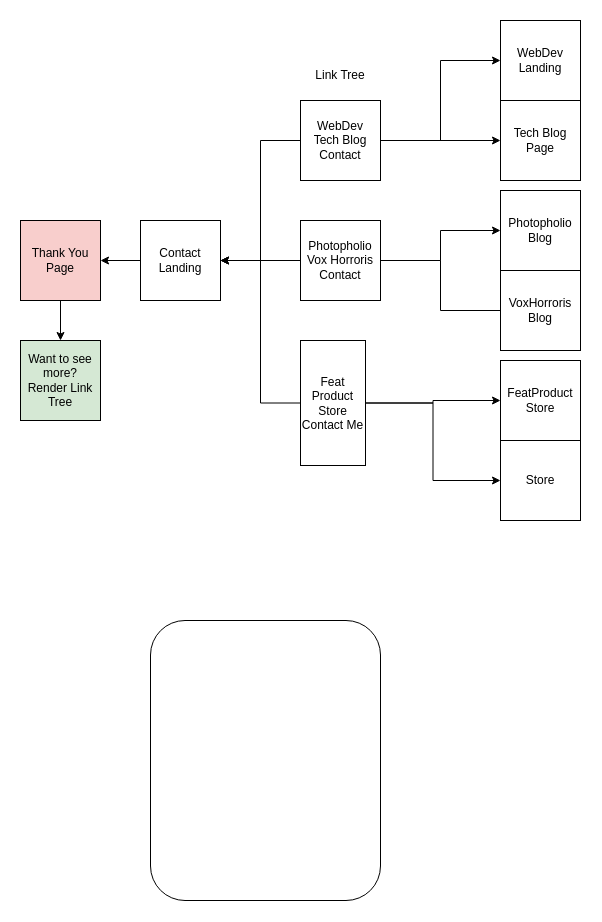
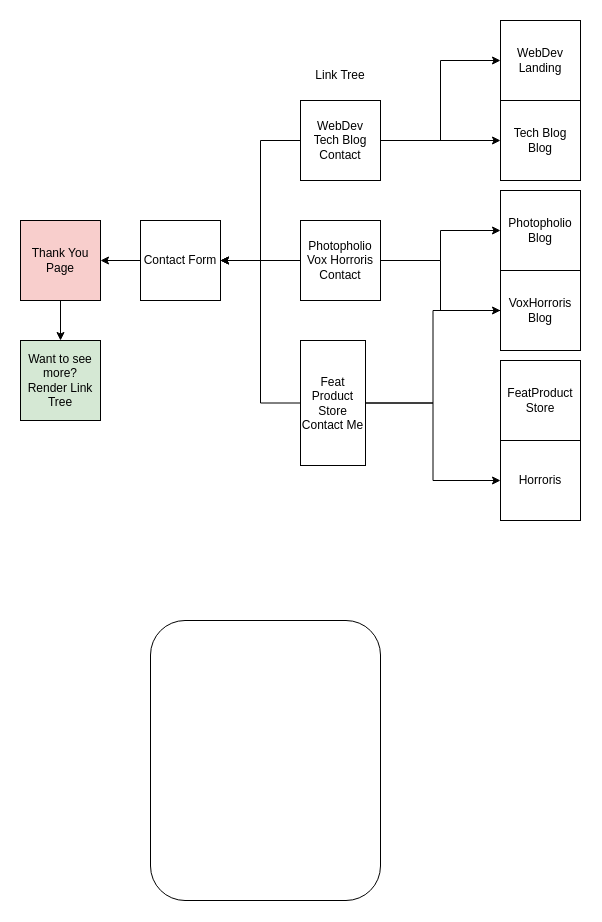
  <mxCell id="0" />
  <mxCell id="1" parent="0" />
  <mxCell id="2" style="edgeStyle=orthogonalEdgeStyle;rounded=0;orthogonalLoop=1;jettySize=auto;html=1;exitX=0.5;exitY=1;exitDx=0;exitDy=0;entryX=0.5;entryY=0;entryDx=0;entryDy=0;" edge="1" parent="1" source="3" target="4"><mxGeometry relative="1" as="geometry" /></mxCell>
  <mxCell id="3" value="Thank You Page" style="whiteSpace=wrap;html=1;aspect=fixed;fillColor=#f8cecc;" vertex="1" parent="1"><mxGeometry x="20" y="220" width="80" height="80" as="geometry" /></mxCell>
  <mxCell id="4" value="Want to see more? &lt;br&gt;Render Link Tree" style="whiteSpace=wrap;html=1;aspect=fixed;fillColor=#d5e8d4;" vertex="1" parent="1"><mxGeometry x="20" y="340" width="80" height="80" as="geometry" /></mxCell>
  <mxCell id="5" style="edgeStyle=orthogonalEdgeStyle;rounded=0;orthogonalLoop=1;jettySize=auto;html=1;exitX=0;exitY=0.5;exitDx=0;exitDy=0;entryX=1;entryY=0.5;entryDx=0;entryDy=0;" edge="1" parent="1" source="6" target="3"><mxGeometry relative="1" as="geometry" /></mxCell>
- <mxCell id="6" value="Contact Landing" style="whiteSpace=wrap;html=1;aspect=fixed;" vertex="1" parent="1"><mxGeometry x="140" y="220" width="80" height="80" as="geometry" /></mxCell>
+ <mxCell id="6" value="Contact Form" style="whiteSpace=wrap;html=1;aspect=fixed;" vertex="1" parent="1"><mxGeometry x="140" y="220" width="80" height="80" as="geometry" /></mxCell>
  <mxCell id="7" style="edgeStyle=orthogonalEdgeStyle;rounded=0;orthogonalLoop=1;jettySize=auto;html=1;exitX=0;exitY=0.5;exitDx=0;exitDy=0;entryX=1;entryY=0.5;entryDx=0;entryDy=0;" edge="1" parent="1" source="9" target="6"><mxGeometry relative="1" as="geometry" /></mxCell>
  <mxCell id="8" value="" style="edgeStyle=orthogonalEdgeStyle;rounded=0;orthogonalLoop=1;jettySize=auto;html=1;exitX=1;exitY=0.5;exitDx=0;exitDy=0;" edge="1" parent="1" source="9" target="18"><mxGeometry relative="1" as="geometry" /></mxCell>
  <mxCell id="9" value="&lt;div&gt;WebDev&lt;/div&gt;&lt;div&gt;Tech Blog&lt;/div&gt;&lt;div&gt;Contact&lt;br&gt;&lt;/div&gt;" style="whiteSpace=wrap;html=1;aspect=fixed;fillColor=light-dark(#FFFFFF,#FF8000);" vertex="1" parent="1"><mxGeometry x="300" width="80" height="80" as="geometry" y="100" /></mxCell>
  <mxCell id="10" style="edgeStyle=orthogonalEdgeStyle;rounded=0;orthogonalLoop=1;jettySize=auto;html=1;exitX=0;exitY=0.5;exitDx=0;exitDy=0;" edge="1" parent="1" source="13"><mxGeometry relative="1" as="geometry"><mxPoint x="220" y="260" as="targetPoint" /></mxGeometry></mxCell>
  <mxCell id="11" style="edgeStyle=orthogonalEdgeStyle;rounded=0;orthogonalLoop=1;jettySize=auto;html=1;exitX=1;exitY=0.5;exitDx=0;exitDy=0;" edge="1" parent="1" source="13" target="21"><mxGeometry relative="1" as="geometry" /></mxCell>
  <mxCell id="12" style="edgeStyle=orthogonalEdgeStyle;rounded=0;orthogonalLoop=1;jettySize=auto;html=1;exitX=1;exitY=0.5;exitDx=0;exitDy=0;entryX=0;entryY=0.5;entryDx=0;entryDy=0;endArrow=none;" edge="1" parent="1" source="13" target="22"><mxGeometry relative="1" as="geometry" /></mxCell>
  <mxCell id="13" value="&lt;div&gt;Photopholio&lt;/div&gt;&lt;div&gt;Vox Horroris&lt;/div&gt;&lt;div&gt;Contact&lt;br&gt;&lt;/div&gt;" style="whiteSpace=wrap;html=1;aspect=fixed;fillColor=light-dark(#FFFFFF,#FF8000);" vertex="1" parent="1"><mxGeometry x="300" y="220" width="80" height="80" as="geometry" /></mxCell>
  <mxCell id="14" style="edgeStyle=orthogonalEdgeStyle;rounded=0;orthogonalLoop=1;jettySize=auto;html=1;exitX=0;exitY=0.5;exitDx=0;exitDy=0;entryX=1;entryY=0.5;entryDx=0;entryDy=0;" edge="1" parent="1" source="17" target="6"><mxGeometry relative="1" as="geometry" /></mxCell>
- <mxCell id="15" style="edgeStyle=orthogonalEdgeStyle;rounded=0;orthogonalLoop=1;jettySize=auto;html=1;exitX=1;exitY=0.5;exitDx=0;exitDy=0;entryX=0;entryY=0.5;entryDx=0;entryDy=0;" edge="1" parent="1" source="17" target="23"><mxGeometry relative="1" as="geometry" /></mxCell>
+ <mxCell id="15" style="edgeStyle=orthogonalEdgeStyle;rounded=0;orthogonalLoop=1;jettySize=auto;html=1;exitX=1;exitY=0.5;exitDx=0;exitDy=0;" edge="1" parent="1" source="17" target="22"><mxGeometry relative="1" as="geometry" /></mxCell>
  <mxCell id="16" style="edgeStyle=orthogonalEdgeStyle;rounded=0;orthogonalLoop=1;jettySize=auto;html=1;exitX=1;exitY=0.5;exitDx=0;exitDy=0;entryX=0;entryY=0.5;entryDx=0;entryDy=0;" edge="1" parent="1" source="17" target="24"><mxGeometry relative="1" as="geometry" /></mxCell>
  <mxCell id="17" value="&lt;div&gt;Feat Product&lt;br&gt;&lt;/div&gt;&lt;div&gt;Store&lt;/div&gt;&lt;div&gt;Contact Me&lt;br&gt;&lt;/div&gt;" style="whiteSpace=wrap;html=1;aspect=fixed;fillColor=light-dark(#FFFFFF,#FF8000);" vertex="1" parent="1"><mxGeometry x="300" y="340" width="65" height="125" as="geometry" /></mxCell>
  <mxCell id="18" value="&lt;div&gt;WebDev&lt;/div&gt;&lt;div&gt;Landing&lt;br&gt;&lt;/div&gt;" style="whiteSpace=wrap;html=1;aspect=fixed;fillColor=light-dark(#FFFFFF,#6666FF);" vertex="1" parent="1"><mxGeometry x="500" y="20" width="80" height="80" as="geometry" /></mxCell>
  <mxCell id="19" value="" style="edgeStyle=orthogonalEdgeStyle;rounded=0;orthogonalLoop=1;jettySize=auto;html=1;exitX=1;exitY=0.5;exitDx=0;exitDy=0;entryX=0;entryY=0.5;entryDx=0;entryDy=0;" edge="1" parent="1" target="20" source="9"><mxGeometry relative="1" as="geometry"><mxPoint x="380" y="200" as="sourcePoint" /></mxGeometry></mxCell>
- <mxCell id="20" value="&lt;div&gt;Tech Blog&lt;br&gt;&lt;/div&gt;&lt;div&gt;Page&lt;br&gt;&lt;/div&gt;" style="whiteSpace=wrap;html=1;aspect=fixed;fillColor=light-dark(#FFFFFF,#FF9999);" vertex="1" parent="1"><mxGeometry x="500" width="80" height="80" as="geometry" y="100" /></mxCell>
+ <mxCell id="20" value="&lt;div&gt;Tech Blog&lt;br&gt;&lt;/div&gt;&lt;div&gt;Blog&lt;br&gt;&lt;/div&gt;" style="whiteSpace=wrap;html=1;aspect=fixed;fillColor=light-dark(#FFFFFF,#FF9999);" vertex="1" parent="1"><mxGeometry x="500" width="80" height="80" as="geometry" y="100" /></mxCell>
  <mxCell id="21" value="&lt;div&gt;Photopholio&lt;/div&gt;Blog" style="whiteSpace=wrap;html=1;aspect=fixed;fillColor=light-dark(#FFFFFF,#FF9999);" vertex="1" parent="1"><mxGeometry x="500" y="190" width="80" height="80" as="geometry" /></mxCell>
  <mxCell id="22" value="&lt;div&gt;VoxHorroris&lt;br&gt;&lt;/div&gt;&lt;div&gt;Blog&lt;br&gt;&lt;/div&gt;" style="whiteSpace=wrap;html=1;aspect=fixed;fillColor=light-dark(#FFFFFF,#FF9999);" vertex="1" parent="1"><mxGeometry x="500" y="270" width="80" height="80" as="geometry" /></mxCell>
  <mxCell id="23" value="&lt;div&gt;FeatProduct&lt;/div&gt;&lt;div&gt;Store&lt;/div&gt;" style="whiteSpace=wrap;html=1;aspect=fixed;fillColor=light-dark(#FFFFFF,#B266FF);strokeColor=light-dark(#000000,#000000);" vertex="1" parent="1"><mxGeometry x="500" y="360" width="80" height="80" as="geometry" /></mxCell>
- <mxCell id="24" value="&lt;div&gt;&lt;div&gt;Store&lt;/div&gt;&lt;/div&gt;" style="whiteSpace=wrap;html=1;aspect=fixed;fillColor=light-dark(#FFFFFF,#B266FF);strokeColor=light-dark(#000000,#000000);" vertex="1" parent="1"><mxGeometry x="500" y="440" width="80" height="80" as="geometry" /></mxCell>
+ <mxCell id="24" value="&lt;div&gt;&lt;div&gt;Horroris&lt;/div&gt;&lt;/div&gt;" style="whiteSpace=wrap;html=1;aspect=fixed;fillColor=light-dark(#FFFFFF,#B266FF);strokeColor=light-dark(#000000,#000000);" vertex="1" parent="1"><mxGeometry x="500" y="440" width="80" height="80" as="geometry" /></mxCell>
  <mxCell id="25" value="Link Tree" style="text;html=1;align=center;verticalAlign=middle;whiteSpace=wrap;rounded=0;" vertex="1" parent="1"><mxGeometry x="310" y="60" width="60" height="30" as="geometry" /></mxCell>
  <mxCell id="26" value="" style="rounded=1;whiteSpace=wrap;html=1;" vertex="1" parent="1"><mxGeometry x="150" y="620" width="230" height="280" as="geometry" /></mxCell>
